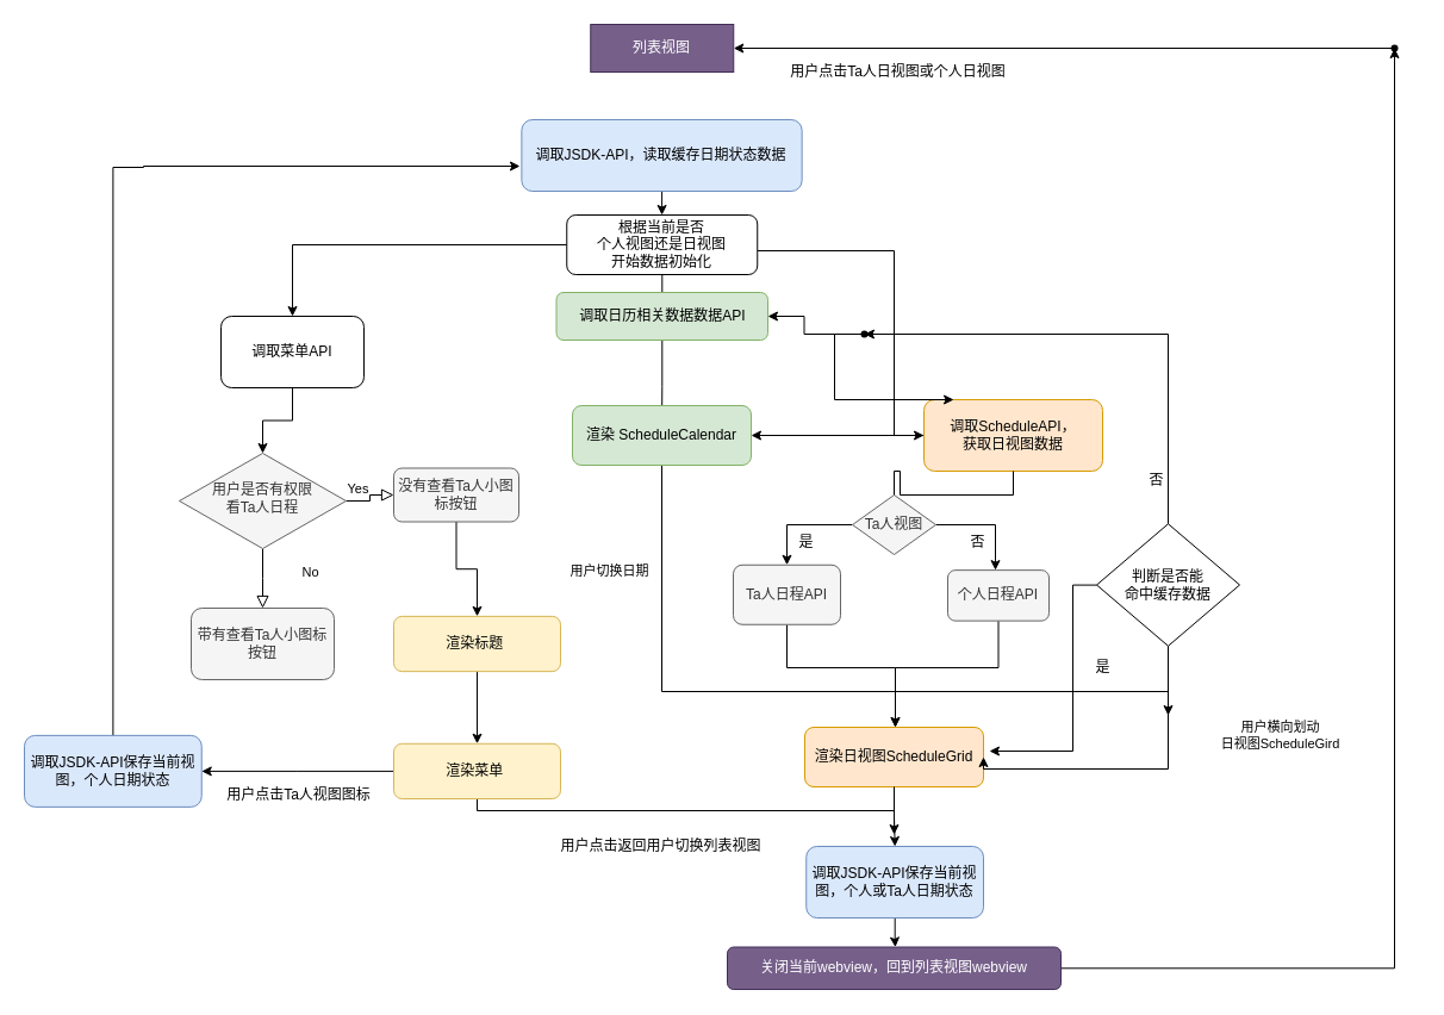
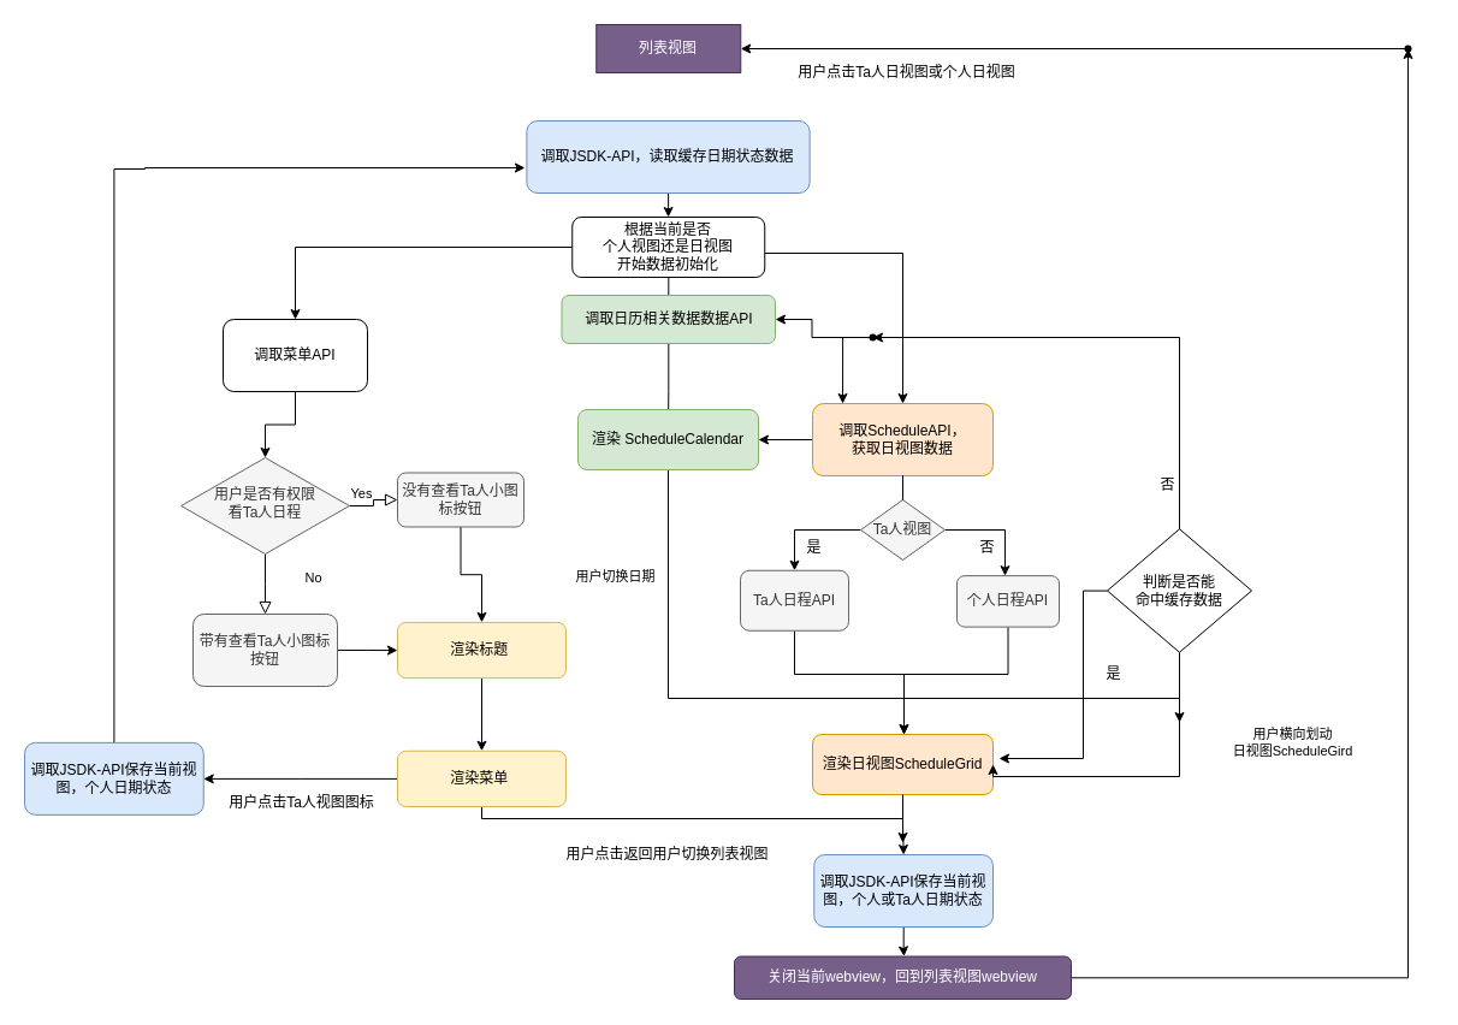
  <mxCell id="0" />
  <mxCell id="1" parent="0" />
  <mxCell id="2" value="" style="edgeStyle=orthogonalEdgeStyle;rounded=0;orthogonalLoop=1;jettySize=auto;html=1;" parent="1" source="5" target="12" edge="1"><mxGeometry relative="1" as="geometry" /></mxCell>
  <mxCell id="3" value="" style="edgeStyle=orthogonalEdgeStyle;rounded=0;orthogonalLoop=1;jettySize=auto;html=1;" edge="1" parent="1" source="5" target="19"><mxGeometry relative="1" as="geometry" /></mxCell>
  <mxCell id="4" value="" style="edgeStyle=orthogonalEdgeStyle;rounded=0;orthogonalLoop=1;jettySize=auto;html=1;" edge="1" parent="1" source="5" target="48"><mxGeometry relative="1" as="geometry"><Array as="points"><mxPoint x="750" y="210" /><mxPoint x="750" y="280" /></Array></mxGeometry></mxCell>
  <mxCell id="5" value="根据当前是否&lt;br&gt;个人视图还是日视图&lt;br&gt;开始数据初始化" style="rounded=1;whiteSpace=wrap;html=1;fontSize=12;glass=0;strokeWidth=1;shadow=0;" parent="1" vertex="1"><mxGeometry x="475.26" y="180" width="160" height="50" as="geometry" /></mxCell>
  <mxCell id="6" value="Yes" style="rounded=0;html=1;jettySize=auto;orthogonalLoop=1;fontSize=11;endArrow=block;endFill=0;endSize=8;strokeWidth=1;shadow=0;labelBackgroundColor=none;edgeStyle=orthogonalEdgeStyle;" parent="1" source="8" edge="1"><mxGeometry x="-1" y="94" relative="1" as="geometry"><mxPoint x="-14" y="-50" as="offset" /><mxPoint x="220" y="510" as="targetPoint" /></mxGeometry></mxCell>
  <mxCell id="7" value="No" style="edgeStyle=orthogonalEdgeStyle;rounded=0;html=1;jettySize=auto;orthogonalLoop=1;fontSize=11;endArrow=block;endFill=0;endSize=8;strokeWidth=1;shadow=0;labelBackgroundColor=none;" parent="1" source="8" target="10" edge="1"><mxGeometry x="-1" y="-67" relative="1" as="geometry"><mxPoint x="-30" y="-7" as="offset" /></mxGeometry></mxCell>
  <mxCell id="8" value="用户是否有权限&lt;br&gt;看Ta人日程" style="rhombus;whiteSpace=wrap;html=1;shadow=0;fontFamily=Helvetica;fontSize=12;align=center;strokeWidth=1;spacing=6;spacingTop=-4;fillColor=#f5f5f5;strokeColor=#666666;fontColor=#333333;" parent="1" vertex="1"><mxGeometry x="150" y="380" width="140" height="80" as="geometry" /></mxCell>
  <mxCell id="9" value="" style="edgeStyle=orthogonalEdgeStyle;rounded=0;orthogonalLoop=1;jettySize=auto;html=1;" parent="1" source="10" target="16" edge="1"><mxGeometry relative="1" as="geometry" /></mxCell>
  <mxCell id="10" value="没有查看Ta人小图标按钮" style="rounded=1;whiteSpace=wrap;html=1;fontSize=12;glass=0;strokeWidth=1;shadow=0;fillColor=#f5f5f5;strokeColor=#666666;fontColor=#333333;" parent="1" vertex="1"><mxGeometry x="330" y="392.5" width="105" height="45" as="geometry" /></mxCell>
  <mxCell id="11" value="" style="edgeStyle=orthogonalEdgeStyle;rounded=0;orthogonalLoop=1;jettySize=auto;html=1;" parent="1" source="12" target="8" edge="1"><mxGeometry relative="1" as="geometry" /></mxCell>
  <mxCell id="12" value="调取菜单API" style="rounded=1;whiteSpace=wrap;html=1;" parent="1" vertex="1"><mxGeometry x="185" y="265" width="120" height="60" as="geometry" /></mxCell>
+ <mxCell id="13" value="" style="edgeStyle=orthogonalEdgeStyle;rounded=0;orthogonalLoop=1;jettySize=auto;html=1;" parent="1" source="14" target="16" edge="1"><mxGeometry relative="1" as="geometry" /></mxCell>
  <mxCell id="14" value="带有查看Ta人小图标按钮" style="rounded=1;whiteSpace=wrap;html=1;fillColor=#f5f5f5;strokeColor=#666666;fontColor=#333333;" parent="1" vertex="1"><mxGeometry x="160" y="510" width="120" height="60" as="geometry" /></mxCell>
  <mxCell id="15" value="" style="edgeStyle=orthogonalEdgeStyle;rounded=0;orthogonalLoop=1;jettySize=auto;html=1;" edge="1" parent="1" source="16" target="52"><mxGeometry relative="1" as="geometry" /></mxCell>
  <mxCell id="16" value="渲染标题&amp;nbsp;" style="rounded=1;whiteSpace=wrap;html=1;fontSize=12;glass=0;strokeWidth=1;shadow=0;fillColor=#fff2cc;strokeColor=#d6b656;" parent="1" vertex="1"><mxGeometry x="330" y="516.88" width="140" height="46.25" as="geometry" /></mxCell>
  <mxCell id="17" value="渲染日视图ScheduleGrid" style="rounded=1;whiteSpace=wrap;html=1;fontSize=12;glass=0;strokeWidth=1;shadow=0;fillColor=#ffe6cc;strokeColor=#d79b00;" parent="1" vertex="1"><mxGeometry x="675" y="610" width="150" height="50" as="geometry" /></mxCell>
  <mxCell id="18" value="" style="edgeStyle=orthogonalEdgeStyle;rounded=0;orthogonalLoop=1;jettySize=auto;html=1;" edge="1" parent="1" source="19"><mxGeometry relative="1" as="geometry"><mxPoint x="555" y="362.5" as="targetPoint" /></mxGeometry></mxCell>
  <mxCell id="19" value="调取日历相关数据数据API" style="rounded=1;whiteSpace=wrap;html=1;fontSize=12;glass=0;strokeWidth=1;shadow=0;fillColor=#d5e8d4;strokeColor=#82b366;" vertex="1" parent="1"><mxGeometry x="466.5" y="245" width="177.5" height="40" as="geometry" /></mxCell>
  <mxCell id="20" value="" style="edgeStyle=orthogonalEdgeStyle;rounded=0;orthogonalLoop=1;jettySize=auto;html=1;exitX=0.5;exitY=1;exitDx=0;exitDy=0;" edge="1" parent="1" source="17" target="40"><mxGeometry relative="1" as="geometry"><mxPoint x="750" y="685" as="sourcePoint" /></mxGeometry></mxCell>
  <mxCell id="21" value="用户横向划动&lt;br&gt;日视图ScheduleGird" style="edgeLabel;html=1;align=center;verticalAlign=middle;resizable=0;points=[];" vertex="1" connectable="0" parent="1"><mxGeometry x="1020" y="510" as="geometry"><mxPoint x="53" y="106" as="offset" /></mxGeometry></mxCell>
  <mxCell id="22" style="edgeStyle=orthogonalEdgeStyle;rounded=0;orthogonalLoop=1;jettySize=auto;html=1;entryX=1;entryY=0.5;entryDx=0;entryDy=0;" edge="1" parent="1" source="23" target="45"><mxGeometry relative="1" as="geometry"><mxPoint x="660" y="390" as="targetPoint" /></mxGeometry></mxCell>
- <mxCell id="23" value="调取ScheduleAPI，&lt;br&gt;获取日视图数据" style="rounded=1;whiteSpace=wrap;html=1;fillColor=#ffe6cc;strokeColor=#d79b00;" vertex="1" parent="1"><mxGeometry x="775" y="335" width="150" height="60" as="geometry" /></mxCell>
+ <mxCell id="23" value="调取ScheduleAPI，&lt;br&gt;获取日视图数据" style="rounded=1;whiteSpace=wrap;html=1;fillColor=#ffe6cc;strokeColor=#d79b00;" vertex="1" parent="1"><mxGeometry x="675" y="335" width="150" height="60" as="geometry" /></mxCell>
  <mxCell id="24" value="" style="edgeStyle=orthogonalEdgeStyle;rounded=0;orthogonalLoop=1;jettySize=auto;html=1;exitX=0.5;exitY=0;exitDx=0;exitDy=0;" edge="1" parent="1" source="27" target="23"><mxGeometry relative="1" as="geometry"><mxPoint x="950" y="360" as="sourcePoint" /><Array as="points"><mxPoint x="980" y="280" /><mxPoint x="750" y="280" /></Array></mxGeometry></mxCell>
  <mxCell id="25" value="" style="edgeStyle=orthogonalEdgeStyle;rounded=0;orthogonalLoop=1;jettySize=auto;html=1;entryX=1;entryY=0.5;entryDx=0;entryDy=0;" edge="1" parent="1" source="27" target="17"><mxGeometry relative="1" as="geometry"><mxPoint x="920" y="590.5" as="targetPoint" /><Array as="points"><mxPoint x="980" y="645" /></Array></mxGeometry></mxCell>
  <mxCell id="26" style="edgeStyle=orthogonalEdgeStyle;rounded=0;orthogonalLoop=1;jettySize=auto;html=1;" edge="1" parent="1" source="27"><mxGeometry relative="1" as="geometry"><mxPoint x="830" y="630" as="targetPoint" /><Array as="points"><mxPoint x="900" y="491" /><mxPoint x="900" y="630" /></Array></mxGeometry></mxCell>
  <mxCell id="27" value="判断是否能&lt;br&gt;命中缓存数据" style="rhombus;whiteSpace=wrap;html=1;" vertex="1" parent="1"><mxGeometry x="920" y="439.25" width="120" height="102.5" as="geometry" /></mxCell>
  <mxCell id="28" value="否" style="text;html=1;align=center;verticalAlign=middle;resizable=0;points=[];autosize=1;strokeColor=none;" vertex="1" parent="1"><mxGeometry x="955" y="392.5" width="30" height="20" as="geometry" /></mxCell>
  <mxCell id="29" value="是" style="text;html=1;align=center;verticalAlign=middle;resizable=0;points=[];autosize=1;strokeColor=none;" vertex="1" parent="1"><mxGeometry x="661.25" y="445" width="30" height="20" as="geometry" /></mxCell>
  <mxCell id="30" value="" style="edgeStyle=orthogonalEdgeStyle;rounded=0;orthogonalLoop=1;jettySize=auto;html=1;" edge="1" parent="1" source="32" target="35"><mxGeometry relative="1" as="geometry" /></mxCell>
  <mxCell id="31" value="" style="edgeStyle=orthogonalEdgeStyle;rounded=0;orthogonalLoop=1;jettySize=auto;html=1;exitX=1;exitY=0.5;exitDx=0;exitDy=0;" edge="1" parent="1" source="32" target="37"><mxGeometry relative="1" as="geometry"><Array as="points"><mxPoint x="835" y="439.75" /></Array></mxGeometry></mxCell>
  <mxCell id="32" value="Ta人视图" style="rhombus;whiteSpace=wrap;html=1;fillColor=#f5f5f5;strokeColor=#666666;fontColor=#333333;" vertex="1" parent="1"><mxGeometry x="715" y="415" width="70" height="50" as="geometry" /></mxCell>
  <mxCell id="33" value="" style="edgeStyle=orthogonalEdgeStyle;rounded=0;orthogonalLoop=1;jettySize=auto;html=1;endArrow=none;" edge="1" parent="1" source="23" target="32"><mxGeometry relative="1" as="geometry"><mxPoint x="689" y="460" as="sourcePoint" /><mxPoint x="689" y="530" as="targetPoint" /></mxGeometry></mxCell>
  <mxCell id="34" value="" style="edgeStyle=orthogonalEdgeStyle;rounded=0;orthogonalLoop=1;jettySize=auto;html=1;" edge="1" parent="1" source="35" target="17"><mxGeometry relative="1" as="geometry"><Array as="points"><mxPoint x="660" y="560" /><mxPoint x="751" y="560" /></Array></mxGeometry></mxCell>
  <mxCell id="35" value="Ta人日程API" style="rounded=1;whiteSpace=wrap;html=1;fillColor=#f5f5f5;strokeColor=#666666;fontColor=#333333;" vertex="1" parent="1"><mxGeometry x="615" y="473.75" width="90" height="50" as="geometry" /></mxCell>
  <mxCell id="36" value="" style="edgeStyle=orthogonalEdgeStyle;rounded=0;orthogonalLoop=1;jettySize=auto;html=1;" edge="1" parent="1" source="37" target="17"><mxGeometry relative="1" as="geometry"><Array as="points"><mxPoint x="838" y="560" /><mxPoint x="751" y="560" /></Array></mxGeometry></mxCell>
  <mxCell id="37" value="个人日程API" style="rounded=1;whiteSpace=wrap;html=1;fillColor=#f5f5f5;strokeColor=#666666;fontColor=#333333;" vertex="1" parent="1"><mxGeometry x="795" y="478.13" width="85" height="42.5" as="geometry" /></mxCell>
  <mxCell id="38" value="否" style="text;html=1;align=center;verticalAlign=middle;resizable=0;points=[];autosize=1;strokeColor=none;" vertex="1" parent="1"><mxGeometry x="805" y="445" width="30" height="20" as="geometry" /></mxCell>
  <mxCell id="39" style="edgeStyle=orthogonalEdgeStyle;rounded=0;orthogonalLoop=1;jettySize=auto;html=1;" edge="1" parent="1" source="40"><mxGeometry relative="1" as="geometry"><mxPoint x="751" y="794.5" as="targetPoint" /></mxGeometry></mxCell>
  <mxCell id="40" value="调取JSDK-API保存当前视图，个人或Ta人日期状态" style="whiteSpace=wrap;html=1;rounded=1;shadow=0;strokeWidth=1;glass=0;fillColor=#dae8fc;strokeColor=#6c8ebf;" vertex="1" parent="1"><mxGeometry x="676.25" y="710" width="148.75" height="60" as="geometry" /></mxCell>
  <mxCell id="41" value="用户切换日期" style="edgeLabel;html=1;align=center;verticalAlign=middle;resizable=0;points=[];" vertex="1" connectable="0" parent="1"><mxGeometry x="510" y="478.13" as="geometry" /></mxCell>
  <mxCell id="42" value="" style="edgeStyle=orthogonalEdgeStyle;rounded=0;orthogonalLoop=1;jettySize=auto;html=1;" edge="1" parent="1" source="43" target="62"><mxGeometry relative="1" as="geometry" /></mxCell>
  <mxCell id="43" value="关闭当前webview，回到列表视图webview" style="rounded=1;whiteSpace=wrap;html=1;fillColor=#76608a;strokeColor=#432D57;fontColor=#ffffff;" vertex="1" parent="1"><mxGeometry x="610" y="794.5" width="280" height="35.5" as="geometry" /></mxCell>
  <mxCell id="44" style="edgeStyle=orthogonalEdgeStyle;rounded=0;orthogonalLoop=1;jettySize=auto;html=1;" edge="1" parent="1" source="45"><mxGeometry relative="1" as="geometry"><mxPoint x="980" y="600" as="targetPoint" /><Array as="points"><mxPoint x="555" y="580" /><mxPoint x="980" y="580" /></Array></mxGeometry></mxCell>
  <mxCell id="45" value="渲染 ScheduleCalendar" style="rounded=1;whiteSpace=wrap;html=1;fontSize=12;glass=0;strokeWidth=1;shadow=0;fillColor=#d5e8d4;strokeColor=#82b366;" vertex="1" parent="1"><mxGeometry x="480" y="340" width="150" height="50" as="geometry" /></mxCell>
  <mxCell id="46" value="" style="edgeStyle=orthogonalEdgeStyle;rounded=0;orthogonalLoop=1;jettySize=auto;html=1;" edge="1" parent="1" source="48" target="19"><mxGeometry relative="1" as="geometry" /></mxCell>
  <mxCell id="47" style="edgeStyle=orthogonalEdgeStyle;rounded=0;orthogonalLoop=1;jettySize=auto;html=1;entryX=0.167;entryY=0;entryDx=0;entryDy=0;entryPerimeter=0;" edge="1" parent="1" source="48" target="23"><mxGeometry relative="1" as="geometry"><Array as="points"><mxPoint x="700" y="280" /></Array></mxGeometry></mxCell>
  <mxCell id="48" value="" style="shape=waypoint;size=6;pointerEvents=1;points=[];fillColor=#ffffff;resizable=0;rotatable=0;perimeter=centerPerimeter;snapToPoint=1;rounded=1;shadow=0;strokeWidth=1;glass=0;" vertex="1" parent="1"><mxGeometry x="705" y="260" width="40" height="40" as="geometry" /></mxCell>
  <mxCell id="49" value="用户点击返回用户切换列表视图" style="text;html=1;align=center;verticalAlign=middle;resizable=0;points=[];autosize=1;strokeColor=none;" vertex="1" parent="1"><mxGeometry x="464" y="700" width="180" height="20" as="geometry" /></mxCell>
  <mxCell id="50" style="edgeStyle=orthogonalEdgeStyle;rounded=0;orthogonalLoop=1;jettySize=auto;html=1;" edge="1" parent="1" source="52"><mxGeometry relative="1" as="geometry"><mxPoint x="750" y="700" as="targetPoint" /><Array as="points"><mxPoint x="400" y="680" /><mxPoint x="750" y="680" /></Array></mxGeometry></mxCell>
  <mxCell id="51" value="" style="edgeStyle=orthogonalEdgeStyle;rounded=0;orthogonalLoop=1;jettySize=auto;html=1;" edge="1" parent="1" source="52" target="57"><mxGeometry relative="1" as="geometry" /></mxCell>
  <mxCell id="52" value="渲染菜单&amp;nbsp;" style="rounded=1;whiteSpace=wrap;html=1;fontSize=12;glass=0;strokeWidth=1;shadow=0;fillColor=#fff2cc;strokeColor=#d6b656;" vertex="1" parent="1"><mxGeometry x="330" y="623.75" width="140" height="46.25" as="geometry" /></mxCell>
  <mxCell id="53" value="" style="edgeStyle=orthogonalEdgeStyle;rounded=0;orthogonalLoop=1;jettySize=auto;html=1;" edge="1" parent="1" source="54" target="5"><mxGeometry relative="1" as="geometry" /></mxCell>
  <mxCell id="54" value="调取JSDK-API，读取缓存日期状态数据" style="rounded=1;whiteSpace=wrap;html=1;fillColor=#dae8fc;strokeColor=#6c8ebf;" vertex="1" parent="1"><mxGeometry x="437.37" y="100" width="235.26" height="60" as="geometry" /></mxCell>
  <mxCell id="55" value="用户点击Ta人视图图标" style="text;html=1;align=center;verticalAlign=middle;resizable=0;points=[];autosize=1;strokeColor=none;" vertex="1" parent="1"><mxGeometry x="180" y="656.88" width="140" height="20" as="geometry" /></mxCell>
  <mxCell id="56" style="edgeStyle=orthogonalEdgeStyle;rounded=0;orthogonalLoop=1;jettySize=auto;html=1;entryX=-0.006;entryY=0.65;entryDx=0;entryDy=0;entryPerimeter=0;" edge="1" parent="1" source="57" target="54"><mxGeometry relative="1" as="geometry"><mxPoint x="120" y="180" as="targetPoint" /><Array as="points"><mxPoint x="94" y="140" /><mxPoint x="120" y="140" /><mxPoint x="120" y="139" /></Array></mxGeometry></mxCell>
  <mxCell id="57" value="调取JSDK-API保存当前视图，个人日期状态" style="whiteSpace=wrap;html=1;rounded=1;shadow=0;strokeWidth=1;glass=0;fillColor=#dae8fc;strokeColor=#6c8ebf;" vertex="1" parent="1"><mxGeometry x="20" y="616.88" width="148.75" height="60" as="geometry" /></mxCell>
  <mxCell id="58" value="是" style="text;html=1;align=center;verticalAlign=middle;resizable=0;points=[];autosize=1;strokeColor=none;" vertex="1" parent="1"><mxGeometry x="910" y="550" width="30" height="20" as="geometry" /></mxCell>
  <mxCell id="59" value="列表视图" style="whiteSpace=wrap;html=1;fillColor=#76608a;strokeColor=#432D57;fontColor=#ffffff;" vertex="1" parent="1"><mxGeometry x="495.26" y="20" width="120" height="40" as="geometry" /></mxCell>
  <mxCell id="60" value="用户点击Ta人日视图或个人日视图" style="text;html=1;strokeColor=none;fillColor=none;align=center;verticalAlign=middle;whiteSpace=wrap;rounded=0;" vertex="1" parent="1"><mxGeometry x="661.25" y="50" width="184.74" height="20" as="geometry" /></mxCell>
  <mxCell id="61" style="edgeStyle=orthogonalEdgeStyle;rounded=0;orthogonalLoop=1;jettySize=auto;html=1;" edge="1" parent="1" source="62" target="59"><mxGeometry relative="1" as="geometry"><Array as="points"><mxPoint x="1170" y="40" /></Array></mxGeometry></mxCell>
  <mxCell id="62" value="" style="shape=waypoint;size=6;pointerEvents=1;points=[];fillColor=#ffffff;resizable=0;rotatable=0;perimeter=centerPerimeter;snapToPoint=1;rounded=1;" vertex="1" parent="1"><mxGeometry x="1150" y="20" width="40" height="40" as="geometry" /></mxCell>
